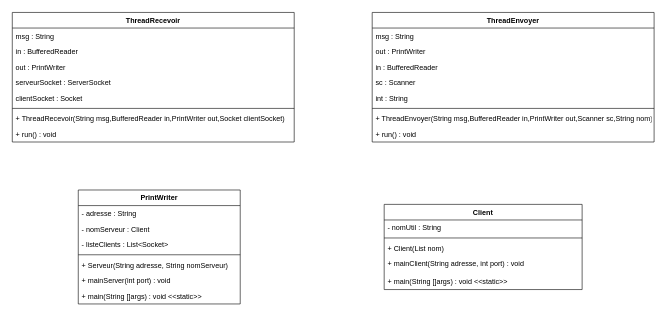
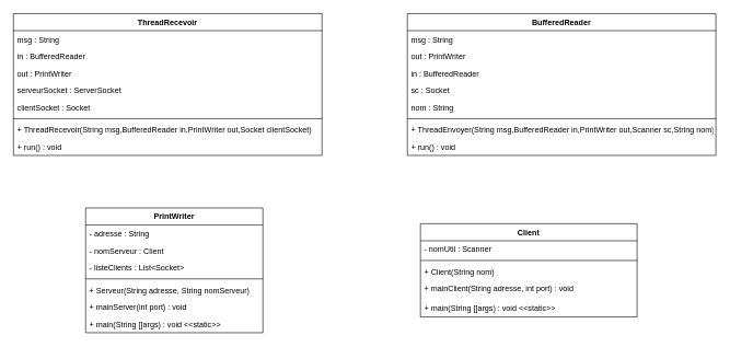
  <mxCell id="0" />
  <mxCell id="1" parent="0" />
  <mxCell id="2" value="PrintWriter" style="swimlane;fontStyle=1;align=center;verticalAlign=top;childLayout=stackLayout;horizontal=1;startSize=26;horizontalStack=0;resizeParent=1;resizeParentMax=0;resizeLast=0;collapsible=1;marginBottom=0;" parent="1" vertex="1"><mxGeometry x="130" y="316" width="270" height="190" as="geometry" /></mxCell>
  <mxCell id="3" value="- adresse : String" style="text;strokeColor=none;fillColor=none;align=left;verticalAlign=top;spacingLeft=4;spacingRight=4;overflow=hidden;rotatable=0;points=[[0,0.5],[1,0.5]];portConstraint=eastwest;" parent="2" vertex="1"><mxGeometry y="26" width="270" height="26" as="geometry" /></mxCell>
  <mxCell id="4" value="- nomServeur : Client" style="text;strokeColor=none;fillColor=none;align=left;verticalAlign=top;spacingLeft=4;spacingRight=4;overflow=hidden;rotatable=0;points=[[0,0.5],[1,0.5]];portConstraint=eastwest;" parent="2" vertex="1"><mxGeometry y="52" width="270" height="26" as="geometry" /></mxCell>
  <mxCell id="5" value="- listeClients : List&lt;Socket&gt;" style="text;strokeColor=none;fillColor=none;align=left;verticalAlign=top;spacingLeft=4;spacingRight=4;overflow=hidden;rotatable=0;points=[[0,0.5],[1,0.5]];portConstraint=eastwest;" vertex="1" parent="2"><mxGeometry y="78" width="270" height="26" as="geometry" /></mxCell>
  <mxCell id="6" value="" style="line;strokeWidth=1;fillColor=none;align=left;verticalAlign=middle;spacingTop=-1;spacingLeft=3;spacingRight=3;rotatable=0;labelPosition=right;points=[];portConstraint=eastwest;strokeColor=inherit;" parent="2" vertex="1"><mxGeometry y="104" width="270" height="8" as="geometry" /></mxCell>
  <mxCell id="7" value="+ Serveur(String adresse, String nomServeur)" style="text;strokeColor=none;fillColor=none;align=left;verticalAlign=top;spacingLeft=4;spacingRight=4;overflow=hidden;rotatable=0;points=[[0,0.5],[1,0.5]];portConstraint=eastwest;" vertex="1" parent="2"><mxGeometry y="112" width="270" height="26" as="geometry" /></mxCell>
  <mxCell id="8" value="+ mainServer(int port) : void" style="text;strokeColor=none;fillColor=none;align=left;verticalAlign=top;spacingLeft=4;spacingRight=4;overflow=hidden;rotatable=0;points=[[0,0.5],[1,0.5]];portConstraint=eastwest;" parent="2" vertex="1"><mxGeometry y="138" width="270" height="26" as="geometry" /></mxCell>
  <mxCell id="9" value="+ main(String []args) : void &lt;&lt;static&gt;&gt;" style="text;strokeColor=none;fillColor=none;align=left;verticalAlign=top;spacingLeft=4;spacingRight=4;overflow=hidden;rotatable=0;points=[[0,0.5],[1,0.5]];portConstraint=eastwest;" vertex="1" parent="2"><mxGeometry y="164" width="270" height="26" as="geometry" /></mxCell>
  <mxCell id="10" value="Client" style="swimlane;fontStyle=1;align=center;verticalAlign=top;childLayout=stackLayout;horizontal=1;startSize=26;horizontalStack=0;resizeParent=1;resizeParentMax=0;resizeLast=0;collapsible=1;marginBottom=0;" parent="1" vertex="1"><mxGeometry x="640" y="340" width="330" height="142" as="geometry" /></mxCell>
- <mxCell id="11" value="- nomUtil : String" style="text;strokeColor=none;fillColor=none;align=left;verticalAlign=top;spacingLeft=4;spacingRight=4;overflow=hidden;rotatable=0;points=[[0,0.5],[1,0.5]];portConstraint=eastwest;" parent="10" vertex="1"><mxGeometry y="26" width="330" height="26" as="geometry" /></mxCell>
+ <mxCell id="11" value="- nomUtil : Scanner" style="text;strokeColor=none;fillColor=none;align=left;verticalAlign=top;spacingLeft=4;spacingRight=4;overflow=hidden;rotatable=0;points=[[0,0.5],[1,0.5]];portConstraint=eastwest;" parent="10" vertex="1"><mxGeometry y="26" width="330" height="26" as="geometry" /></mxCell>
  <mxCell id="12" value="" style="line;strokeWidth=1;fillColor=none;align=left;verticalAlign=middle;spacingTop=-1;spacingLeft=3;spacingRight=3;rotatable=0;labelPosition=right;points=[];portConstraint=eastwest;strokeColor=inherit;" parent="10" vertex="1"><mxGeometry y="52" width="330" height="8" as="geometry" /></mxCell>
- <mxCell id="13" value="+ Client(List nom)" style="text;strokeColor=none;fillColor=none;align=left;verticalAlign=top;spacingLeft=4;spacingRight=4;overflow=hidden;rotatable=0;points=[[0,0.5],[1,0.5]];portConstraint=eastwest;" vertex="1" parent="10"><mxGeometry y="60" width="330" height="26" as="geometry" /></mxCell>
+ <mxCell id="13" value="+ Client(String nom)" style="text;strokeColor=none;fillColor=none;align=left;verticalAlign=top;spacingLeft=4;spacingRight=4;overflow=hidden;rotatable=0;points=[[0,0.5],[1,0.5]];portConstraint=eastwest;" vertex="1" parent="10"><mxGeometry y="60" width="330" height="26" as="geometry" /></mxCell>
  <mxCell id="14" value="+ mainClient(String adresse, int port) : void" style="text;strokeColor=none;fillColor=none;align=left;verticalAlign=top;spacingLeft=4;spacingRight=4;overflow=hidden;rotatable=0;points=[[0,0.5],[1,0.5]];portConstraint=eastwest;" parent="10" vertex="1"><mxGeometry y="86" width="330" height="30" as="geometry" /></mxCell>
  <mxCell id="15" value="+ main(String []args) : void &lt;&lt;static&gt;&gt;" style="text;strokeColor=none;fillColor=none;align=left;verticalAlign=top;spacingLeft=4;spacingRight=4;overflow=hidden;rotatable=0;points=[[0,0.5],[1,0.5]];portConstraint=eastwest;" vertex="1" parent="10"><mxGeometry y="116" width="330" height="26" as="geometry" /></mxCell>
  <mxCell id="16" value="ThreadRecevoir" style="swimlane;fontStyle=1;align=center;verticalAlign=top;childLayout=stackLayout;horizontal=1;startSize=26;horizontalStack=0;resizeParent=1;resizeParentMax=0;resizeLast=0;collapsible=1;marginBottom=0;" vertex="1" parent="1"><mxGeometry x="20" y="20" width="470" height="216" as="geometry" /></mxCell>
  <mxCell id="17" value="msg : String" style="text;strokeColor=none;fillColor=none;align=left;verticalAlign=top;spacingLeft=4;spacingRight=4;overflow=hidden;rotatable=0;points=[[0,0.5],[1,0.5]];portConstraint=eastwest;" vertex="1" parent="16"><mxGeometry y="26" width="470" height="26" as="geometry" /></mxCell>
  <mxCell id="18" value="in : BufferedReader" style="text;strokeColor=none;fillColor=none;align=left;verticalAlign=top;spacingLeft=4;spacingRight=4;overflow=hidden;rotatable=0;points=[[0,0.5],[1,0.5]];portConstraint=eastwest;" vertex="1" parent="16"><mxGeometry y="52" width="470" height="26" as="geometry" /></mxCell>
  <mxCell id="19" value="out : PrintWriter    " style="text;strokeColor=none;fillColor=none;align=left;verticalAlign=top;spacingLeft=4;spacingRight=4;overflow=hidden;rotatable=0;points=[[0,0.5],[1,0.5]];portConstraint=eastwest;" vertex="1" parent="16"><mxGeometry y="78" width="470" height="26" as="geometry" /></mxCell>
  <mxCell id="20" value="serveurSocket : ServerSocket" style="text;strokeColor=none;fillColor=none;align=left;verticalAlign=top;spacingLeft=4;spacingRight=4;overflow=hidden;rotatable=0;points=[[0,0.5],[1,0.5]];portConstraint=eastwest;" vertex="1" parent="16"><mxGeometry y="104" width="470" height="26" as="geometry" /></mxCell>
  <mxCell id="21" value="clientSocket : Socket" style="text;strokeColor=none;fillColor=none;align=left;verticalAlign=top;spacingLeft=4;spacingRight=4;overflow=hidden;rotatable=0;points=[[0,0.5],[1,0.5]];portConstraint=eastwest;" vertex="1" parent="16"><mxGeometry y="130" width="470" height="26" as="geometry" /></mxCell>
  <mxCell id="22" value="" style="line;strokeWidth=1;fillColor=none;align=left;verticalAlign=middle;spacingTop=-1;spacingLeft=3;spacingRight=3;rotatable=0;labelPosition=right;points=[];portConstraint=eastwest;strokeColor=inherit;" vertex="1" parent="16"><mxGeometry y="156" width="470" height="8" as="geometry" /></mxCell>
  <mxCell id="23" value="+ ThreadRecevoir(String msg,BufferedReader in,PrintWriter out,Socket clientSocket)" style="text;strokeColor=none;fillColor=none;align=left;verticalAlign=top;spacingLeft=4;spacingRight=4;overflow=hidden;rotatable=0;points=[[0,0.5],[1,0.5]];portConstraint=eastwest;labelBackgroundColor=none;fontColor=#000000;" vertex="1" parent="16"><mxGeometry y="164" width="470" height="26" as="geometry" /></mxCell>
  <mxCell id="24" value="+ run() : void" style="text;strokeColor=none;fillColor=none;align=left;verticalAlign=top;spacingLeft=4;spacingRight=4;overflow=hidden;rotatable=0;points=[[0,0.5],[1,0.5]];portConstraint=eastwest;" vertex="1" parent="16"><mxGeometry y="190" width="470" height="26" as="geometry" /></mxCell>
- <mxCell id="25" value="ThreadEnvoyer" style="swimlane;fontStyle=1;align=center;verticalAlign=top;childLayout=stackLayout;horizontal=1;startSize=26;horizontalStack=0;resizeParent=1;resizeParentMax=0;resizeLast=0;collapsible=1;marginBottom=0;" vertex="1" parent="1"><mxGeometry x="620" y="20" width="470" height="216" as="geometry" /></mxCell>
+ <mxCell id="25" value="BufferedReader" style="swimlane;fontStyle=1;align=center;verticalAlign=top;childLayout=stackLayout;horizontal=1;startSize=26;horizontalStack=0;resizeParent=1;resizeParentMax=0;resizeLast=0;collapsible=1;marginBottom=0;" vertex="1" parent="1"><mxGeometry x="620" y="20" width="470" height="216" as="geometry" /></mxCell>
  <mxCell id="26" value="msg : String" style="text;strokeColor=none;fillColor=none;align=left;verticalAlign=top;spacingLeft=4;spacingRight=4;overflow=hidden;rotatable=0;points=[[0,0.5],[1,0.5]];portConstraint=eastwest;" vertex="1" parent="25"><mxGeometry y="26" width="470" height="26" as="geometry" /></mxCell>
  <mxCell id="27" value="out : PrintWriter" style="text;strokeColor=none;fillColor=none;align=left;verticalAlign=top;spacingLeft=4;spacingRight=4;overflow=hidden;rotatable=0;points=[[0,0.5],[1,0.5]];portConstraint=eastwest;" vertex="1" parent="25"><mxGeometry y="52" width="470" height="26" as="geometry" /></mxCell>
  <mxCell id="28" value="in : BufferedReader" style="text;strokeColor=none;fillColor=none;align=left;verticalAlign=top;spacingLeft=4;spacingRight=4;overflow=hidden;rotatable=0;points=[[0,0.5],[1,0.5]];portConstraint=eastwest;" vertex="1" parent="25"><mxGeometry y="78" width="470" height="26" as="geometry" /></mxCell>
- <mxCell id="29" value="sc : Scanner" style="text;strokeColor=none;fillColor=none;align=left;verticalAlign=top;spacingLeft=4;spacingRight=4;overflow=hidden;rotatable=0;points=[[0,0.5],[1,0.5]];portConstraint=eastwest;" vertex="1" parent="25"><mxGeometry y="104" width="470" height="26" as="geometry" /></mxCell>
- <mxCell id="30" value="int : String" style="text;strokeColor=none;fillColor=none;align=left;verticalAlign=top;spacingLeft=4;spacingRight=4;overflow=hidden;rotatable=0;points=[[0,0.5],[1,0.5]];portConstraint=eastwest;" vertex="1" parent="25"><mxGeometry y="130" width="470" height="26" as="geometry" /></mxCell>
+ <mxCell id="29" value="sc : Socket" style="text;strokeColor=none;fillColor=none;align=left;verticalAlign=top;spacingLeft=4;spacingRight=4;overflow=hidden;rotatable=0;points=[[0,0.5],[1,0.5]];portConstraint=eastwest;" vertex="1" parent="25"><mxGeometry y="104" width="470" height="26" as="geometry" /></mxCell>
+ <mxCell id="30" value="nom : String" style="text;strokeColor=none;fillColor=none;align=left;verticalAlign=top;spacingLeft=4;spacingRight=4;overflow=hidden;rotatable=0;points=[[0,0.5],[1,0.5]];portConstraint=eastwest;" vertex="1" parent="25"><mxGeometry y="130" width="470" height="26" as="geometry" /></mxCell>
  <mxCell id="31" value="" style="line;strokeWidth=1;fillColor=none;align=left;verticalAlign=middle;spacingTop=-1;spacingLeft=3;spacingRight=3;rotatable=0;labelPosition=right;points=[];portConstraint=eastwest;strokeColor=inherit;" vertex="1" parent="25"><mxGeometry y="156" width="470" height="8" as="geometry" /></mxCell>
  <mxCell id="32" value="+ ThreadEnvoyer(String msg,BufferedReader in,PrintWriter out,Scanner sc,String nom)" style="text;strokeColor=none;fillColor=none;align=left;verticalAlign=top;spacingLeft=4;spacingRight=4;overflow=hidden;rotatable=0;points=[[0,0.5],[1,0.5]];portConstraint=eastwest;" vertex="1" parent="25"><mxGeometry y="164" width="470" height="26" as="geometry" /></mxCell>
  <mxCell id="33" value="+ run() : void" style="text;strokeColor=none;fillColor=none;align=left;verticalAlign=top;spacingLeft=4;spacingRight=4;overflow=hidden;rotatable=0;points=[[0,0.5],[1,0.5]];portConstraint=eastwest;" vertex="1" parent="25"><mxGeometry y="190" width="470" height="26" as="geometry" /></mxCell>
